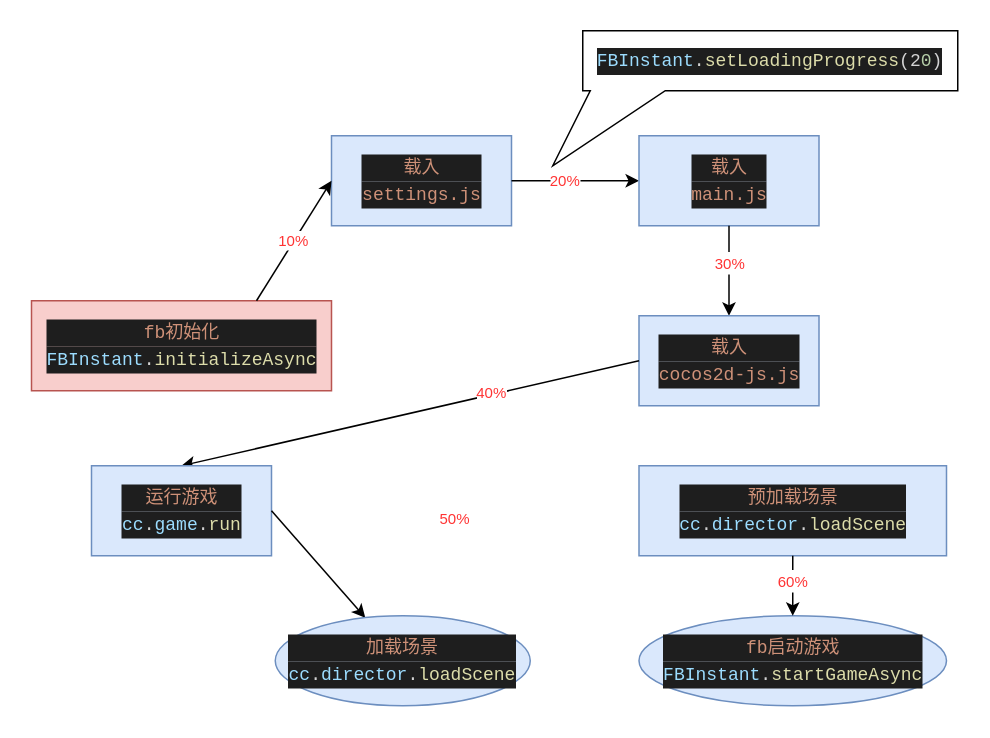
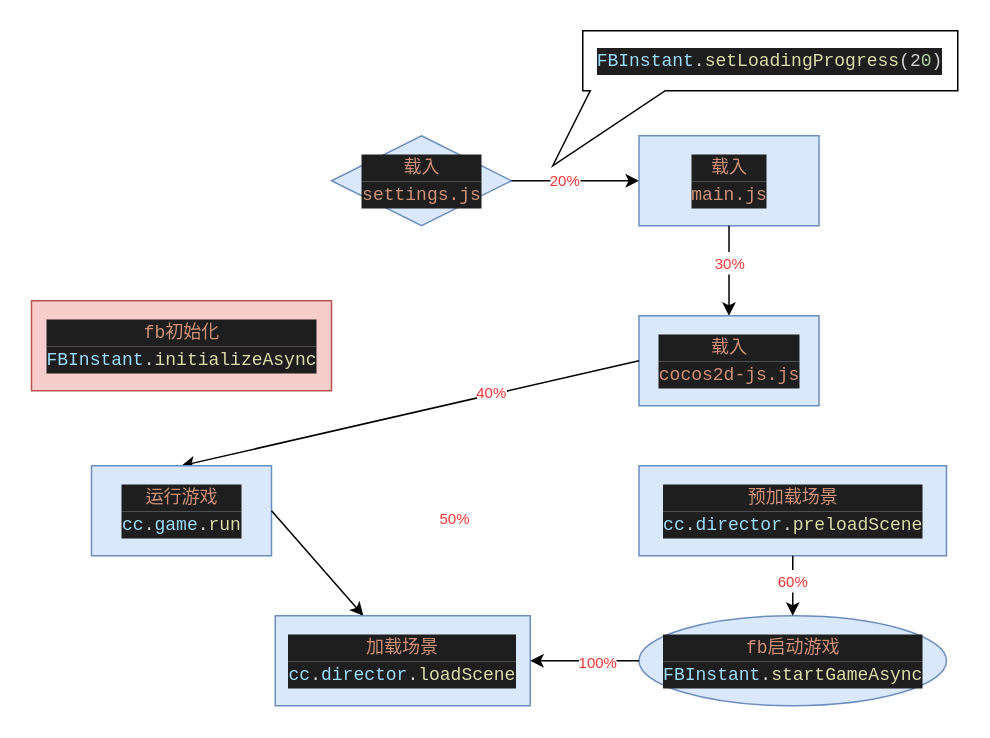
  <mxCell id="0" />
  <mxCell id="1" parent="0" />
- <mxCell id="2" value="&lt;div style=&quot;background-color: rgb(30 , 30 , 30) ; font-family: &amp;#34;menlo&amp;#34; , &amp;#34;monaco&amp;#34; , &amp;#34;courier new&amp;#34; , monospace ; line-height: 18px ; white-space: pre&quot;&gt;&lt;font color=&quot;#ce9178&quot;&gt;载入&lt;/font&gt;&lt;/div&gt;&lt;div style=&quot;color: rgb(212 , 212 , 212) ; background-color: rgb(30 , 30 , 30) ; font-family: &amp;#34;menlo&amp;#34; , &amp;#34;monaco&amp;#34; , &amp;#34;courier new&amp;#34; , monospace ; line-height: 18px ; white-space: pre&quot;&gt;&lt;div style=&quot;font-family: &amp;#34;menlo&amp;#34; , &amp;#34;monaco&amp;#34; , &amp;#34;courier new&amp;#34; , monospace ; line-height: 18px&quot;&gt;&lt;span style=&quot;color: #ce9178&quot;&gt;settings.js&lt;/span&gt;&lt;/div&gt;&lt;/div&gt;" style="rounded=0;whiteSpace=wrap;html=1;fillColor=#dae8fc;strokeColor=#6c8ebf;" parent="1" vertex="1"><mxGeometry x="220.5" y="90" width="120" height="60" as="geometry" /></mxCell>
+ <mxCell id="2" value="&lt;div style=&quot;background-color: rgb(30 , 30 , 30) ; font-family: &amp;#34;menlo&amp;#34; , &amp;#34;monaco&amp;#34; , &amp;#34;courier new&amp;#34; , monospace ; line-height: 18px ; white-space: pre&quot;&gt;&lt;font color=&quot;#ce9178&quot;&gt;载入&lt;/font&gt;&lt;/div&gt;&lt;div style=&quot;color: rgb(212 , 212 , 212) ; background-color: rgb(30 , 30 , 30) ; font-family: &amp;#34;menlo&amp;#34; , &amp;#34;monaco&amp;#34; , &amp;#34;courier new&amp;#34; , monospace ; line-height: 18px ; white-space: pre&quot;&gt;&lt;div style=&quot;font-family: &amp;#34;menlo&amp;#34; , &amp;#34;monaco&amp;#34; , &amp;#34;courier new&amp;#34; , monospace ; line-height: 18px&quot;&gt;&lt;span style=&quot;color: #ce9178&quot;&gt;settings.js&lt;/span&gt;&lt;/div&gt;&lt;/div&gt;" style="rhombus;whiteSpace=wrap;html=1;fillColor=#dae8fc;strokeColor=#6c8ebf;" parent="1" vertex="1"><mxGeometry x="220.5" y="90" width="120" height="60" as="geometry" /></mxCell>
  <mxCell id="3" value="" style="endArrow=classic;html=1;exitX=1;exitY=0.5;exitDx=0;exitDy=0;entryX=0;entryY=0.5;entryDx=0;entryDy=0;" parent="1" source="2" target="5" edge="1"><mxGeometry width="50" height="50" relative="1" as="geometry"><mxPoint x="528" y="150" as="sourcePoint" /><mxPoint x="508" y="230" as="targetPoint" /></mxGeometry></mxCell>
  <mxCell id="4" value="&lt;span style=&quot;color: rgb(255 , 51 , 51) ; font-size: x-small&quot;&gt;20%&lt;/span&gt;" style="text;html=1;resizable=0;points=[];align=center;verticalAlign=middle;labelBackgroundColor=#ffffff;" vertex="1" connectable="0" parent="3"><mxGeometry x="-0.167" y="1" relative="1" as="geometry"><mxPoint as="offset" /></mxGeometry></mxCell>
  <mxCell id="5" value="&lt;div style=&quot;background-color: rgb(30 , 30 , 30) ; font-family: &amp;#34;menlo&amp;#34; , &amp;#34;monaco&amp;#34; , &amp;#34;courier new&amp;#34; , monospace ; line-height: 18px ; white-space: pre&quot;&gt;&lt;font color=&quot;#ce9178&quot;&gt;载入&lt;/font&gt;&lt;/div&gt;&lt;div style=&quot;color: rgb(212 , 212 , 212) ; background-color: rgb(30 , 30 , 30) ; font-family: &amp;#34;menlo&amp;#34; , &amp;#34;monaco&amp;#34; , &amp;#34;courier new&amp;#34; , monospace ; line-height: 18px ; white-space: pre&quot;&gt;&lt;div style=&quot;font-family: &amp;#34;menlo&amp;#34; , &amp;#34;monaco&amp;#34; , &amp;#34;courier new&amp;#34; , monospace ; line-height: 18px&quot;&gt;&lt;span style=&quot;color: #ce9178&quot;&gt;main.js&lt;/span&gt;&lt;/div&gt;&lt;/div&gt;" style="rounded=0;whiteSpace=wrap;html=1;fillColor=#dae8fc;strokeColor=#6c8ebf;" parent="1" vertex="1"><mxGeometry x="425.5" y="90" width="120" height="60" as="geometry" /></mxCell>
  <mxCell id="6" value="" style="endArrow=classic;html=1;exitX=0.5;exitY=1;exitDx=0;exitDy=0;entryX=0.5;entryY=0;entryDx=0;entryDy=0;" parent="1" source="5" target="8" edge="1"><mxGeometry width="50" height="50" relative="1" as="geometry"><mxPoint x="378" y="150" as="sourcePoint" /><mxPoint x="358" y="230" as="targetPoint" /></mxGeometry></mxCell>
  <mxCell id="7" value="&lt;span style=&quot;color: rgb(255 , 51 , 51) ; font-size: x-small&quot;&gt;30%&lt;/span&gt;" style="text;html=1;resizable=0;points=[];align=center;verticalAlign=middle;labelBackgroundColor=#ffffff;" vertex="1" connectable="0" parent="6"><mxGeometry x="-0.2" relative="1" as="geometry"><mxPoint as="offset" /></mxGeometry></mxCell>
  <mxCell id="8" value="&lt;div style=&quot;background-color: rgb(30 , 30 , 30) ; font-family: &amp;#34;menlo&amp;#34; , &amp;#34;monaco&amp;#34; , &amp;#34;courier new&amp;#34; , monospace ; line-height: 18px ; white-space: pre&quot;&gt;&lt;font color=&quot;#ce9178&quot;&gt;载入&lt;/font&gt;&lt;/div&gt;&lt;div style=&quot;color: rgb(212 , 212 , 212) ; background-color: rgb(30 , 30 , 30) ; font-family: &amp;#34;menlo&amp;#34; , &amp;#34;monaco&amp;#34; , &amp;#34;courier new&amp;#34; , monospace ; line-height: 18px ; white-space: pre&quot;&gt;&lt;div style=&quot;font-family: &amp;#34;menlo&amp;#34; , &amp;#34;monaco&amp;#34; , &amp;#34;courier new&amp;#34; , monospace ; line-height: 18px&quot;&gt;&lt;span style=&quot;color: #ce9178&quot;&gt;cocos2d-js.js&lt;/span&gt;&lt;/div&gt;&lt;/div&gt;" style="rounded=0;whiteSpace=wrap;html=1;fillColor=#dae8fc;strokeColor=#6c8ebf;" parent="1" vertex="1"><mxGeometry x="425.5" y="210" width="120" height="60" as="geometry" /></mxCell>
  <mxCell id="9" value="" style="endArrow=classic;html=1;exitX=0;exitY=0.5;exitDx=0;exitDy=0;entryX=0.5;entryY=0;entryDx=0;entryDy=0;" parent="1" source="8" target="12" edge="1"><mxGeometry width="50" height="50" relative="1" as="geometry"><mxPoint x="318" y="220" as="sourcePoint" /><mxPoint x="218" y="230" as="targetPoint" /></mxGeometry></mxCell>
  <mxCell id="10" value="&lt;span style=&quot;color: rgb(255 , 51 , 51) ; font-size: x-small&quot;&gt;40%&lt;/span&gt;" style="text;html=1;resizable=0;points=[];align=center;verticalAlign=middle;labelBackgroundColor=#ffffff;" vertex="1" connectable="0" parent="9"><mxGeometry x="-0.354" y="-2" relative="1" as="geometry"><mxPoint as="offset" /></mxGeometry></mxCell>
  <mxCell id="11" value="&lt;div style=&quot;background-color: rgb(30 , 30 , 30) ; font-family: &amp;#34;menlo&amp;#34; , &amp;#34;monaco&amp;#34; , &amp;#34;courier new&amp;#34; , monospace ; line-height: 18px ; white-space: pre&quot;&gt;&lt;font color=&quot;#ce9178&quot;&gt;fb初始化&lt;/font&gt;&lt;/div&gt;&lt;div style=&quot;color: rgb(212 , 212 , 212) ; background-color: rgb(30 , 30 , 30) ; font-family: &amp;#34;menlo&amp;#34; , &amp;#34;monaco&amp;#34; , &amp;#34;courier new&amp;#34; , monospace ; line-height: 18px ; white-space: pre&quot;&gt;&lt;div style=&quot;font-family: &amp;#34;menlo&amp;#34; , &amp;#34;monaco&amp;#34; , &amp;#34;courier new&amp;#34; , monospace ; line-height: 18px&quot;&gt;&lt;div style=&quot;font-family: &amp;#34;menlo&amp;#34; , &amp;#34;monaco&amp;#34; , &amp;#34;courier new&amp;#34; , monospace ; line-height: 18px&quot;&gt;&lt;span style=&quot;color: #9cdcfe&quot;&gt;FBInstant&lt;/span&gt;.&lt;span style=&quot;color: #dcdcaa&quot;&gt;initializeAsync&lt;/span&gt;&lt;/div&gt;&lt;/div&gt;&lt;/div&gt;" style="rounded=0;whiteSpace=wrap;html=1;fillColor=#f8cecc;strokeColor=#b85450;" parent="1" vertex="1"><mxGeometry x="20.5" y="200" width="200" height="60" as="geometry" /></mxCell>
  <mxCell id="12" value="&lt;div style=&quot;background-color: rgb(30 , 30 , 30) ; font-family: &amp;#34;menlo&amp;#34; , &amp;#34;monaco&amp;#34; , &amp;#34;courier new&amp;#34; , monospace ; line-height: 18px ; white-space: pre&quot;&gt;&lt;font color=&quot;#ce9178&quot;&gt;运行游戏&lt;/font&gt;&lt;/div&gt;&lt;div style=&quot;color: rgb(212 , 212 , 212) ; background-color: rgb(30 , 30 , 30) ; font-family: &amp;#34;menlo&amp;#34; , &amp;#34;monaco&amp;#34; , &amp;#34;courier new&amp;#34; , monospace ; line-height: 18px ; white-space: pre&quot;&gt;&lt;div style=&quot;font-family: &amp;#34;menlo&amp;#34; , &amp;#34;monaco&amp;#34; , &amp;#34;courier new&amp;#34; , monospace ; line-height: 18px&quot;&gt;&lt;div style=&quot;font-family: &amp;#34;menlo&amp;#34; , &amp;#34;monaco&amp;#34; , &amp;#34;courier new&amp;#34; , monospace ; line-height: 18px&quot;&gt;&lt;span style=&quot;color: #9cdcfe&quot;&gt;cc&lt;/span&gt;.&lt;span style=&quot;color: #9cdcfe&quot;&gt;game&lt;/span&gt;.&lt;span style=&quot;color: #dcdcaa&quot;&gt;run&lt;/span&gt;&lt;/div&gt;&lt;/div&gt;&lt;/div&gt;" style="rounded=0;whiteSpace=wrap;html=1;fillColor=#dae8fc;strokeColor=#6c8ebf;" parent="1" vertex="1"><mxGeometry x="60.5" y="310" width="120" height="60" as="geometry" /></mxCell>
- <mxCell id="13" value="&lt;font size=&quot;1&quot; color=&quot;#ff3333&quot;&gt;10%&lt;/font&gt;" style="endArrow=classic;html=1;exitX=0.75;exitY=0;exitDx=0;exitDy=0;entryX=0;entryY=0.5;entryDx=0;entryDy=0;" parent="1" source="11" target="2" edge="1"><mxGeometry width="50" height="50" relative="1" as="geometry"><mxPoint x="38" y="440" as="sourcePoint" /><mxPoint x="88" y="390" as="targetPoint" /></mxGeometry></mxCell>
  <mxCell id="14" value="" style="endArrow=classic;html=1;exitX=1;exitY=0.5;exitDx=0;exitDy=0;" parent="1" source="12" target="19" edge="1"><mxGeometry width="50" height="50" relative="1" as="geometry"><mxPoint x="38" y="440" as="sourcePoint" /><mxPoint x="218" y="340" as="targetPoint" /></mxGeometry></mxCell>
- <mxCell id="15" value="&lt;div style=&quot;background-color: rgb(30 , 30 , 30) ; font-family: &amp;#34;menlo&amp;#34; , &amp;#34;monaco&amp;#34; , &amp;#34;courier new&amp;#34; , monospace ; line-height: 18px ; white-space: pre&quot;&gt;&lt;font color=&quot;#ce9178&quot;&gt;预加载场景&lt;/font&gt;&lt;/div&gt;&lt;div style=&quot;color: rgb(212 , 212 , 212) ; background-color: rgb(30 , 30 , 30) ; font-family: &amp;#34;menlo&amp;#34; , &amp;#34;monaco&amp;#34; , &amp;#34;courier new&amp;#34; , monospace ; line-height: 18px ; white-space: pre&quot;&gt;&lt;div style=&quot;font-family: &amp;#34;menlo&amp;#34; , &amp;#34;monaco&amp;#34; , &amp;#34;courier new&amp;#34; , monospace ; line-height: 18px&quot;&gt;&lt;div style=&quot;font-family: &amp;#34;menlo&amp;#34; , &amp;#34;monaco&amp;#34; , &amp;#34;courier new&amp;#34; , monospace ; line-height: 18px&quot;&gt;&lt;div style=&quot;font-family: &amp;#34;menlo&amp;#34; , &amp;#34;monaco&amp;#34; , &amp;#34;courier new&amp;#34; , monospace ; line-height: 18px&quot;&gt;&lt;div style=&quot;font-family: &amp;#34;menlo&amp;#34; , &amp;#34;monaco&amp;#34; , &amp;#34;courier new&amp;#34; , monospace ; line-height: 18px&quot;&gt;&lt;span style=&quot;color: #9cdcfe&quot;&gt;cc&lt;/span&gt;.&lt;span style=&quot;color: #9cdcfe&quot;&gt;director&lt;/span&gt;.&lt;span style=&quot;color: #dcdcaa&quot;&gt;loadScene&lt;/span&gt;&lt;/div&gt;&lt;/div&gt;&lt;/div&gt;&lt;/div&gt;&lt;/div&gt;" style="rounded=0;whiteSpace=wrap;html=1;fillColor=#dae8fc;strokeColor=#6c8ebf;" parent="1" vertex="1"><mxGeometry x="425.5" y="310" width="205" height="60" as="geometry" /></mxCell>
+ <mxCell id="15" value="&lt;div style=&quot;background-color: rgb(30 , 30 , 30) ; font-family: &amp;#34;menlo&amp;#34; , &amp;#34;monaco&amp;#34; , &amp;#34;courier new&amp;#34; , monospace ; line-height: 18px ; white-space: pre&quot;&gt;&lt;font color=&quot;#ce9178&quot;&gt;预加载场景&lt;/font&gt;&lt;/div&gt;&lt;div style=&quot;color: rgb(212 , 212 , 212) ; background-color: rgb(30 , 30 , 30) ; font-family: &amp;#34;menlo&amp;#34; , &amp;#34;monaco&amp;#34; , &amp;#34;courier new&amp;#34; , monospace ; line-height: 18px ; white-space: pre&quot;&gt;&lt;div style=&quot;font-family: &amp;#34;menlo&amp;#34; , &amp;#34;monaco&amp;#34; , &amp;#34;courier new&amp;#34; , monospace ; line-height: 18px&quot;&gt;&lt;div style=&quot;font-family: &amp;#34;menlo&amp;#34; , &amp;#34;monaco&amp;#34; , &amp;#34;courier new&amp;#34; , monospace ; line-height: 18px&quot;&gt;&lt;div style=&quot;font-family: &amp;#34;menlo&amp;#34; , &amp;#34;monaco&amp;#34; , &amp;#34;courier new&amp;#34; , monospace ; line-height: 18px&quot;&gt;&lt;div style=&quot;font-family: &amp;#34;menlo&amp;#34; , &amp;#34;monaco&amp;#34; , &amp;#34;courier new&amp;#34; , monospace ; line-height: 18px&quot;&gt;&lt;span style=&quot;color: #9cdcfe&quot;&gt;cc&lt;/span&gt;.&lt;span style=&quot;color: #9cdcfe&quot;&gt;director&lt;/span&gt;.&lt;span style=&quot;color: #dcdcaa&quot;&gt;preloadScene&lt;/span&gt;&lt;/div&gt;&lt;/div&gt;&lt;/div&gt;&lt;/div&gt;&lt;/div&gt;" style="rounded=0;whiteSpace=wrap;html=1;fillColor=#dae8fc;strokeColor=#6c8ebf;" parent="1" vertex="1"><mxGeometry x="425.5" y="310" width="205" height="60" as="geometry" /></mxCell>
  <mxCell id="16" value="&lt;div style=&quot;background-color: rgb(30 , 30 , 30) ; font-family: &amp;#34;menlo&amp;#34; , &amp;#34;monaco&amp;#34; , &amp;#34;courier new&amp;#34; , monospace ; line-height: 18px ; white-space: pre&quot;&gt;&lt;font color=&quot;#ce9178&quot;&gt;fb启动游戏&lt;/font&gt;&lt;/div&gt;&lt;div style=&quot;color: rgb(212 , 212 , 212) ; background-color: rgb(30 , 30 , 30) ; font-family: &amp;#34;menlo&amp;#34; , &amp;#34;monaco&amp;#34; , &amp;#34;courier new&amp;#34; , monospace ; line-height: 18px ; white-space: pre&quot;&gt;&lt;div style=&quot;font-family: &amp;#34;menlo&amp;#34; , &amp;#34;monaco&amp;#34; , &amp;#34;courier new&amp;#34; , monospace ; line-height: 18px&quot;&gt;&lt;div style=&quot;font-family: &amp;#34;menlo&amp;#34; , &amp;#34;monaco&amp;#34; , &amp;#34;courier new&amp;#34; , monospace ; line-height: 18px&quot;&gt;&lt;div style=&quot;font-family: &amp;#34;menlo&amp;#34; , &amp;#34;monaco&amp;#34; , &amp;#34;courier new&amp;#34; , monospace ; line-height: 18px&quot;&gt;&lt;div style=&quot;font-family: &amp;#34;menlo&amp;#34; , &amp;#34;monaco&amp;#34; , &amp;#34;courier new&amp;#34; , monospace ; line-height: 18px&quot;&gt;&lt;div style=&quot;font-family: &amp;#34;menlo&amp;#34; , &amp;#34;monaco&amp;#34; , &amp;#34;courier new&amp;#34; , monospace ; line-height: 18px&quot;&gt;&lt;span style=&quot;color: #9cdcfe&quot;&gt;FBInstant&lt;/span&gt;.&lt;span style=&quot;color: #dcdcaa&quot;&gt;startGameAsync&lt;/span&gt;&lt;/div&gt;&lt;/div&gt;&lt;/div&gt;&lt;/div&gt;&lt;/div&gt;&lt;/div&gt;" style="ellipse;whiteSpace=wrap;html=1;fillColor=#dae8fc;strokeColor=#6c8ebf;" parent="1" vertex="1"><mxGeometry x="425.5" y="410" width="205" height="60" as="geometry" /></mxCell>
  <mxCell id="17" value="" style="endArrow=classic;html=1;entryX=0.5;entryY=0;entryDx=0;entryDy=0;exitX=0.5;exitY=1;exitDx=0;exitDy=0;" parent="1" source="15" target="16" edge="1"><mxGeometry width="50" height="50" relative="1" as="geometry"><mxPoint x="258" y="600" as="sourcePoint" /><mxPoint x="308" y="550" as="targetPoint" /></mxGeometry></mxCell>
  <mxCell id="18" value="&lt;span style=&quot;color: rgb(255 , 51 , 51) ; font-size: x-small&quot;&gt;60%&lt;/span&gt;" style="text;html=1;resizable=0;points=[];align=center;verticalAlign=middle;labelBackgroundColor=#ffffff;" vertex="1" connectable="0" parent="17"><mxGeometry x="-0.2" y="-1" relative="1" as="geometry"><mxPoint as="offset" /></mxGeometry></mxCell>
- <mxCell id="19" value="&lt;div style=&quot;background-color: rgb(30 , 30 , 30) ; font-family: &amp;#34;menlo&amp;#34; , &amp;#34;monaco&amp;#34; , &amp;#34;courier new&amp;#34; , monospace ; line-height: 18px ; white-space: pre&quot;&gt;&lt;font color=&quot;#ce9178&quot;&gt;加载场景&lt;/font&gt;&lt;/div&gt;&lt;div style=&quot;color: rgb(212 , 212 , 212) ; background-color: rgb(30 , 30 , 30) ; font-family: &amp;#34;menlo&amp;#34; , &amp;#34;monaco&amp;#34; , &amp;#34;courier new&amp;#34; , monospace ; line-height: 18px ; white-space: pre&quot;&gt;&lt;div style=&quot;font-family: &amp;#34;menlo&amp;#34; , &amp;#34;monaco&amp;#34; , &amp;#34;courier new&amp;#34; , monospace ; line-height: 18px&quot;&gt;&lt;div style=&quot;font-family: &amp;#34;menlo&amp;#34; , &amp;#34;monaco&amp;#34; , &amp;#34;courier new&amp;#34; , monospace ; line-height: 18px&quot;&gt;&lt;div style=&quot;font-family: &amp;#34;menlo&amp;#34; , &amp;#34;monaco&amp;#34; , &amp;#34;courier new&amp;#34; , monospace ; line-height: 18px&quot;&gt;&lt;div style=&quot;font-family: &amp;#34;menlo&amp;#34; , &amp;#34;monaco&amp;#34; , &amp;#34;courier new&amp;#34; , monospace ; line-height: 18px&quot;&gt;&lt;span style=&quot;color: #9cdcfe&quot;&gt;cc&lt;/span&gt;.&lt;span style=&quot;color: #9cdcfe&quot;&gt;director&lt;/span&gt;.&lt;span style=&quot;color: rgb(220 , 220 , 170) ; font-family: &amp;#34;menlo&amp;#34; , &amp;#34;monaco&amp;#34; , &amp;#34;courier new&amp;#34; , monospace&quot;&gt;loadScene&lt;/span&gt;&lt;/div&gt;&lt;/div&gt;&lt;/div&gt;&lt;/div&gt;&lt;/div&gt;" style="ellipse;whiteSpace=wrap;html=1;fillColor=#dae8fc;strokeColor=#6c8ebf;" parent="1" vertex="1"><mxGeometry x="183" y="410" width="170" height="60" as="geometry" /></mxCell>
+ <mxCell id="19" value="&lt;div style=&quot;background-color: rgb(30 , 30 , 30) ; font-family: &amp;#34;menlo&amp;#34; , &amp;#34;monaco&amp;#34; , &amp;#34;courier new&amp;#34; , monospace ; line-height: 18px ; white-space: pre&quot;&gt;&lt;font color=&quot;#ce9178&quot;&gt;加载场景&lt;/font&gt;&lt;/div&gt;&lt;div style=&quot;color: rgb(212 , 212 , 212) ; background-color: rgb(30 , 30 , 30) ; font-family: &amp;#34;menlo&amp;#34; , &amp;#34;monaco&amp;#34; , &amp;#34;courier new&amp;#34; , monospace ; line-height: 18px ; white-space: pre&quot;&gt;&lt;div style=&quot;font-family: &amp;#34;menlo&amp;#34; , &amp;#34;monaco&amp;#34; , &amp;#34;courier new&amp;#34; , monospace ; line-height: 18px&quot;&gt;&lt;div style=&quot;font-family: &amp;#34;menlo&amp;#34; , &amp;#34;monaco&amp;#34; , &amp;#34;courier new&amp;#34; , monospace ; line-height: 18px&quot;&gt;&lt;div style=&quot;font-family: &amp;#34;menlo&amp;#34; , &amp;#34;monaco&amp;#34; , &amp;#34;courier new&amp;#34; , monospace ; line-height: 18px&quot;&gt;&lt;div style=&quot;font-family: &amp;#34;menlo&amp;#34; , &amp;#34;monaco&amp;#34; , &amp;#34;courier new&amp;#34; , monospace ; line-height: 18px&quot;&gt;&lt;span style=&quot;color: #9cdcfe&quot;&gt;cc&lt;/span&gt;.&lt;span style=&quot;color: #9cdcfe&quot;&gt;director&lt;/span&gt;.&lt;span style=&quot;color: rgb(220 , 220 , 170) ; font-family: &amp;#34;menlo&amp;#34; , &amp;#34;monaco&amp;#34; , &amp;#34;courier new&amp;#34; , monospace&quot;&gt;loadScene&lt;/span&gt;&lt;/div&gt;&lt;/div&gt;&lt;/div&gt;&lt;/div&gt;&lt;/div&gt;" style="rounded=0;whiteSpace=wrap;html=1;fillColor=#dae8fc;strokeColor=#6c8ebf;" parent="1" vertex="1"><mxGeometry x="183" y="410" width="170" height="60" as="geometry" /></mxCell>
+ <mxCell id="20" value="" style="endArrow=classic;html=1;entryX=1;entryY=0.5;entryDx=0;entryDy=0;exitX=0;exitY=0.5;exitDx=0;exitDy=0;" parent="1" source="16" target="19" edge="1"><mxGeometry width="50" height="50" relative="1" as="geometry"><mxPoint x="378" y="480" as="sourcePoint" /><mxPoint x="428" y="430" as="targetPoint" /></mxGeometry></mxCell>
+ <mxCell id="21" value="&lt;span style=&quot;color: rgb(255 , 51 , 51) ; font-size: x-small&quot;&gt;100%&lt;/span&gt;" style="text;html=1;resizable=0;points=[];align=center;verticalAlign=middle;labelBackgroundColor=#ffffff;" vertex="1" connectable="0" parent="20"><mxGeometry x="-0.214" relative="1" as="geometry"><mxPoint as="offset" /></mxGeometry></mxCell>
  <mxCell id="22" value="&lt;span style=&quot;color: rgb(255 , 51 , 51) ; font-size: x-small ; text-align: center ; background-color: rgb(255 , 255 , 255)&quot;&gt;50%&lt;/span&gt;" style="text;html=1;resizable=0;points=[];autosize=1;align=left;verticalAlign=top;spacingTop=-4;" vertex="1" parent="1"><mxGeometry x="291" y="335" width="40" height="20" as="geometry" /></mxCell>
  <mxCell id="23" value="&lt;div style=&quot;color: rgb(212 , 212 , 212) ; background-color: rgb(30 , 30 , 30) ; font-family: &amp;#34;menlo&amp;#34; , &amp;#34;monaco&amp;#34; , &amp;#34;courier new&amp;#34; , monospace ; line-height: 18px ; white-space: pre&quot;&gt;&lt;span style=&quot;color: #9cdcfe&quot;&gt;FBInstant&lt;/span&gt;.&lt;span style=&quot;color: #dcdcaa&quot;&gt;setLoadingProgress&lt;/span&gt;(2&lt;span style=&quot;color: #b5cea8&quot;&gt;0&lt;/span&gt;)&lt;/div&gt;" style="whiteSpace=wrap;html=1;shape=mxgraph.basic.rectCallout;dx=30;dy=50;boundedLbl=1;" vertex="1" parent="1"><mxGeometry x="388" y="20" width="250" height="90" as="geometry" /></mxCell>
